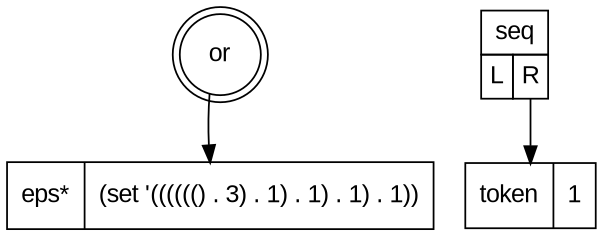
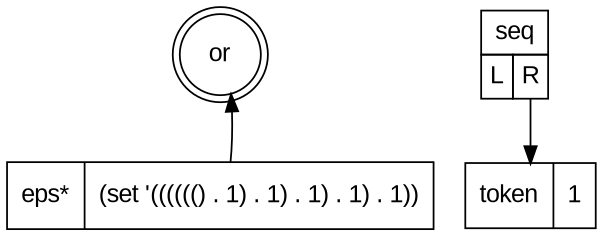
  digraph {
    fontname="Liberation Sans"
    node [fontname="Liberation Sans" shape=record]
    edge [fontname="Liberation Sans"]
    n1 [label=or shape=doublecircle]
-   n2 [label="eps* | (set '(((((() . 3) . 1) . 1) . 1) . 1))"]
+   n2 [label="eps* | (set '(((((() . 1) . 1) . 1) . 1) . 1))"]
    n3 [label=< <table border="0" cellborder="1" cellspacing="0" cellpadding="4"><tr><td colspan="2">seq</td></tr><tr><td port="L">L</td><td port="R">R</td></tr></table>> margin=0 shape=none]
    n4 [label="token | 1"]
-   n1 -> n2
+   n2 -> n1
    n3 -> n4 [tailport=R]
  }
